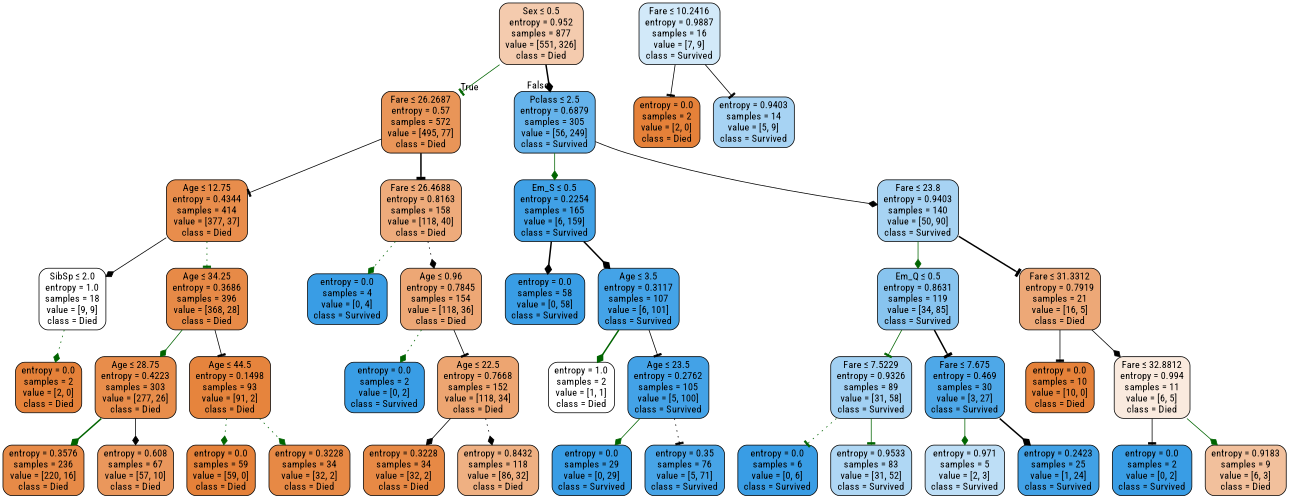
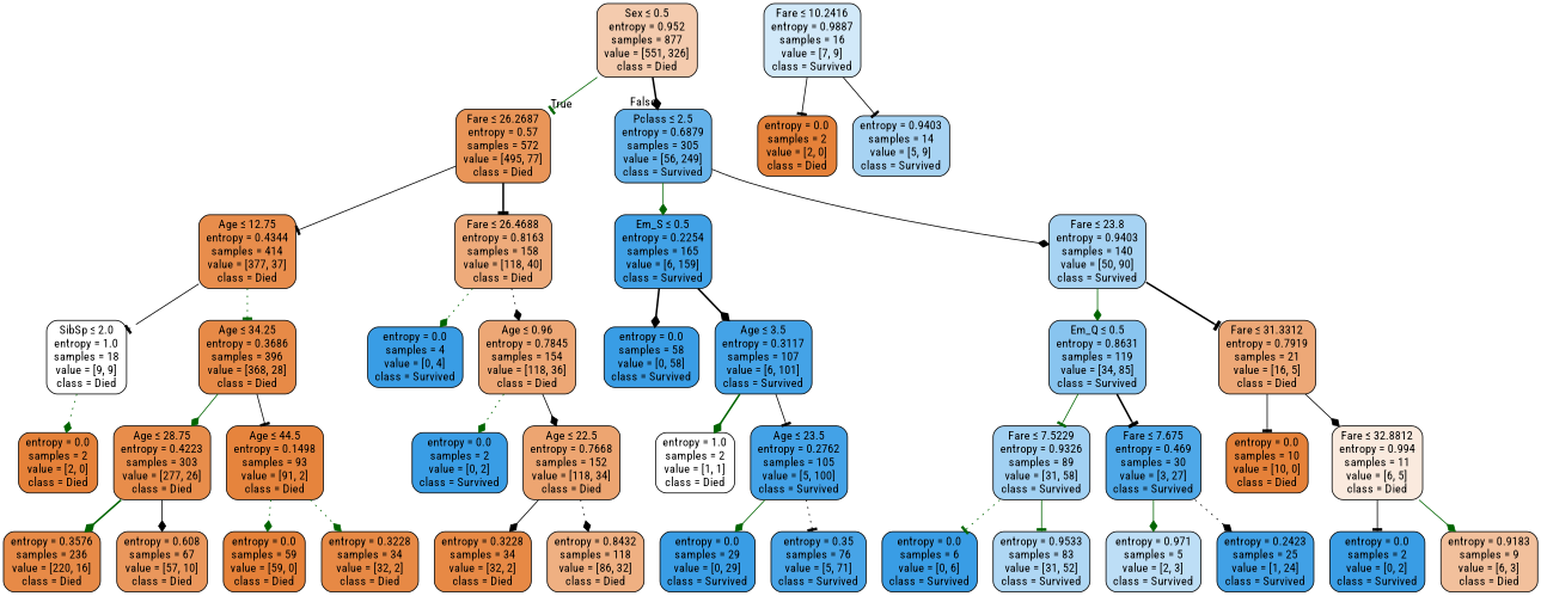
  digraph {
    fontname="Roboto Condensed"
    node [color=black fillcolor="#399de5ff" fontname="Roboto Condensed" shape=box style="filled, rounded"]
    edge [arrowhead=diamond color=black fontname="Roboto Condensed" style=solid]
    n1 [fillcolor="#e5813968" label=<Sex &le; 0.5<br/>entropy = 0.952<br/>samples = 877<br/>value = [551, 326]<br/>class = Died>]
    n2 [fillcolor="#e58139d7" label=<Fare &le; 26.2687<br/>entropy = 0.57<br/>samples = 572<br/>value = [495, 77]<br/>class = Died>]
    n3 [fillcolor="#399de5c6" label=<Pclass &le; 2.5<br/>entropy = 0.6879<br/>samples = 305<br/>value = [56, 249]<br/>class = Survived>]
    n4 [fillcolor="#e58139e6" label=<Age &le; 12.75<br/>entropy = 0.4344<br/>samples = 414<br/>value = [377, 37]<br/>class = Died>]
    n5 [fillcolor="#e58139a9" label=<Fare &le; 26.4688<br/>entropy = 0.8163<br/>samples = 158<br/>value = [118, 40]<br/>class = Died>]
    n6 [fillcolor="#399de5f5" label=<Em_S &le; 0.5<br/>entropy = 0.2254<br/>samples = 165<br/>value = [6, 159]<br/>class = Survived>]
    n7 [fillcolor="#399de571" label=<Fare &le; 23.8<br/>entropy = 0.9403<br/>samples = 140<br/>value = [50, 90]<br/>class = Survived>]
    n8 [fillcolor="#e5813900" label=<SibSp &le; 2.0<br/>entropy = 1.0<br/>samples = 18<br/>value = [9, 9]<br/>class = Died>]
    n9 [fillcolor="#e58139ec" label=<Age &le; 34.25<br/>entropy = 0.3686<br/>samples = 396<br/>value = [368, 28]<br/>class = Died>]
    n10 [label=<entropy = 0.0<br/>samples = 4<br/>value = [0, 4]<br/>class = Survived>]
    n11 [fillcolor="#e58139b1" label=<Age &le; 0.96<br/>entropy = 0.7845<br/>samples = 154<br/>value = [118, 36]<br/>class = Died>]
    n12 [fillcolor="#e58139ff" label=<entropy = 0.0<br/>samples = 2<br/>value = [2, 0]<br/>class = Died>]
    n13 [fillcolor="#e58139e7" label=<Age &le; 28.75<br/>entropy = 0.4223<br/>samples = 303<br/>value = [277, 26]<br/>class = Died>]
    n14 [fillcolor="#e58139f9" label=<Age &le; 44.5<br/>entropy = 0.1498<br/>samples = 93<br/>value = [91, 2]<br/>class = Died>]
    n15 [fillcolor="#399de539" label=<Fare &le; 10.2416<br/>entropy = 0.9887<br/>samples = 16<br/>value = [7, 9]<br/>class = Survived>]
    n16 [fillcolor="#e58139ff" label=<entropy = 0.0<br/>samples = 2<br/>value = [2, 0]<br/>class = Died>]
    n17 [fillcolor="#399de571" label=<entropy = 0.9403<br/>samples = 14<br/>value = [5, 9]<br/>class = Survived>]
    n18 [fillcolor="#e58139ec" label=<entropy = 0.3576<br/>samples = 236<br/>value = [220, 16]<br/>class = Died>]
    n19 [fillcolor="#e58139d2" label=<entropy = 0.608<br/>samples = 67<br/>value = [57, 10]<br/>class = Died>]
    n20 [fillcolor="#e58139ff" label=<entropy = 0.0<br/>samples = 59<br/>value = [59, 0]<br/>class = Died>]
    n21 [fillcolor="#e58139ef" label=<entropy = 0.3228<br/>samples = 34<br/>value = [32, 2]<br/>class = Died>]
    n22 [label=<entropy = 0.0<br/>samples = 2<br/>value = [0, 2]<br/>class = Survived>]
    n23 [fillcolor="#e58139b6" label=<Age &le; 22.5<br/>entropy = 0.7668<br/>samples = 152<br/>value = [118, 34]<br/>class = Died>]
    n24 [fillcolor="#e58139ef" label=<entropy = 0.3228<br/>samples = 34<br/>value = [32, 2]<br/>class = Died>]
    n25 [fillcolor="#e58139a0" label=<entropy = 0.8432<br/>samples = 118<br/>value = [86, 32]<br/>class = Died>]
    n26 [label=<entropy = 0.0<br/>samples = 58<br/>value = [0, 58]<br/>class = Survived>]
    n27 [fillcolor="#399de5f0" label=<Age &le; 3.5<br/>entropy = 0.3117<br/>samples = 107<br/>value = [6, 101]<br/>class = Survived>]
    n28 [fillcolor="#399de599" label=<Em_Q &le; 0.5<br/>entropy = 0.8631<br/>samples = 119<br/>value = [34, 85]<br/>class = Survived>]
    n29 [fillcolor="#e58139af" label=<Fare &le; 31.3312<br/>entropy = 0.7919<br/>samples = 21<br/>value = [16, 5]<br/>class = Died>]
    n30 [fillcolor="#e5813900" label=<entropy = 1.0<br/>samples = 2<br/>value = [1, 1]<br/>class = Died>]
    n31 [fillcolor="#399de5f2" label=<Age &le; 23.5<br/>entropy = 0.2762<br/>samples = 105<br/>value = [5, 100]<br/>class = Survived>]
    n32 [label=<entropy = 0.0<br/>samples = 29<br/>value = [0, 29]<br/>class = Survived>]
    n33 [fillcolor="#399de5ed" label=<entropy = 0.35<br/>samples = 76<br/>value = [5, 71]<br/>class = Survived>]
    n34 [fillcolor="#399de577" label=<Fare &le; 7.5229<br/>entropy = 0.9326<br/>samples = 89<br/>value = [31, 58]<br/>class = Survived>]
    n35 [fillcolor="#399de5e3" label=<Fare &le; 7.675<br/>entropy = 0.469<br/>samples = 30<br/>value = [3, 27]<br/>class = Survived>]
    n36 [fillcolor="#e58139ff" label=<entropy = 0.0<br/>samples = 10<br/>value = [10, 0]<br/>class = Died>]
    n37 [fillcolor="#e581392a" label=<Fare &le; 32.8812<br/>entropy = 0.994<br/>samples = 11<br/>value = [6, 5]<br/>class = Died>]
    n38 [label=<entropy = 0.0<br/>samples = 6<br/>value = [0, 6]<br/>class = Survived>]
    n39 [fillcolor="#399de567" label=<entropy = 0.9533<br/>samples = 83<br/>value = [31, 52]<br/>class = Survived>]
    n40 [fillcolor="#399de555" label=<entropy = 0.971<br/>samples = 5<br/>value = [2, 3]<br/>class = Survived>]
    n41 [fillcolor="#399de5f4" label=<entropy = 0.2423<br/>samples = 25<br/>value = [1, 24]<br/>class = Survived>]
    n42 [label=<entropy = 0.0<br/>samples = 2<br/>value = [0, 2]<br/>class = Survived>]
    n43 [fillcolor="#e581397f" label=<entropy = 0.9183<br/>samples = 9<br/>value = [6, 3]<br/>class = Died>]
    n1 -> n2 [arrowhead=tee color=darkgreen headlabel=True labelangle=45 labeldistance=2.5]
    n1 -> n3 [headlabel=False labelangle=-45 labeldistance=2.5 style=bold]
    n2 -> n4 [arrowhead=tee]
    n2 -> n5 [arrowhead=tee style=bold]
    n3 -> n6 [color=darkgreen]
    n3 -> n7
-   n4 -> n8
+   n4 -> n8 [arrowhead=tee]
    n4 -> n9 [arrowhead=tee color=darkgreen style=dotted]
    n5 -> n10 [color=darkgreen style=dotted]
    n5 -> n11 [style=dotted]
    n6 -> n26 [style=bold]
    n6 -> n27 [style=bold]
    n7 -> n28 [color=darkgreen]
    n7 -> n29 [arrowhead=tee style=bold]
    n8 -> n12 [color=darkgreen style=dotted]
    n9 -> n13 [color=darkgreen]
    n9 -> n14 [arrowhead=tee]
    n11 -> n22 [color=darkgreen style=dotted]
-   n11 -> n23 [arrowhead=tee]
+   n11 -> n23
    n13 -> n18 [color=darkgreen style=bold]
    n13 -> n19
    n14 -> n20 [color=darkgreen style=dotted]
    n14 -> n21 [color=darkgreen style=dotted]
    n15 -> n16 [arrowhead=tee]
    n15 -> n17 [arrowhead=tee]
    n23 -> n24
    n23 -> n25 [style=dotted]
    n27 -> n30 [color=darkgreen style=bold]
    n27 -> n31 [arrowhead=tee]
    n28 -> n34 [arrowhead=tee color=darkgreen]
    n28 -> n35 [arrowhead=tee style=bold]
    n29 -> n36 [arrowhead=tee]
    n29 -> n37
    n31 -> n32 [color=darkgreen]
    n31 -> n33 [arrowhead=tee style=dotted]
    n34 -> n38 [arrowhead=tee color=darkgreen style=dotted]
    n34 -> n39 [arrowhead=tee color=darkgreen]
    n35 -> n40 [color=darkgreen]
-   n35 -> n41 [style=bold]
+   n35 -> n41 [style=dotted]
    n37 -> n42 [arrowhead=tee]
    n37 -> n43 [color=darkgreen]
  }
